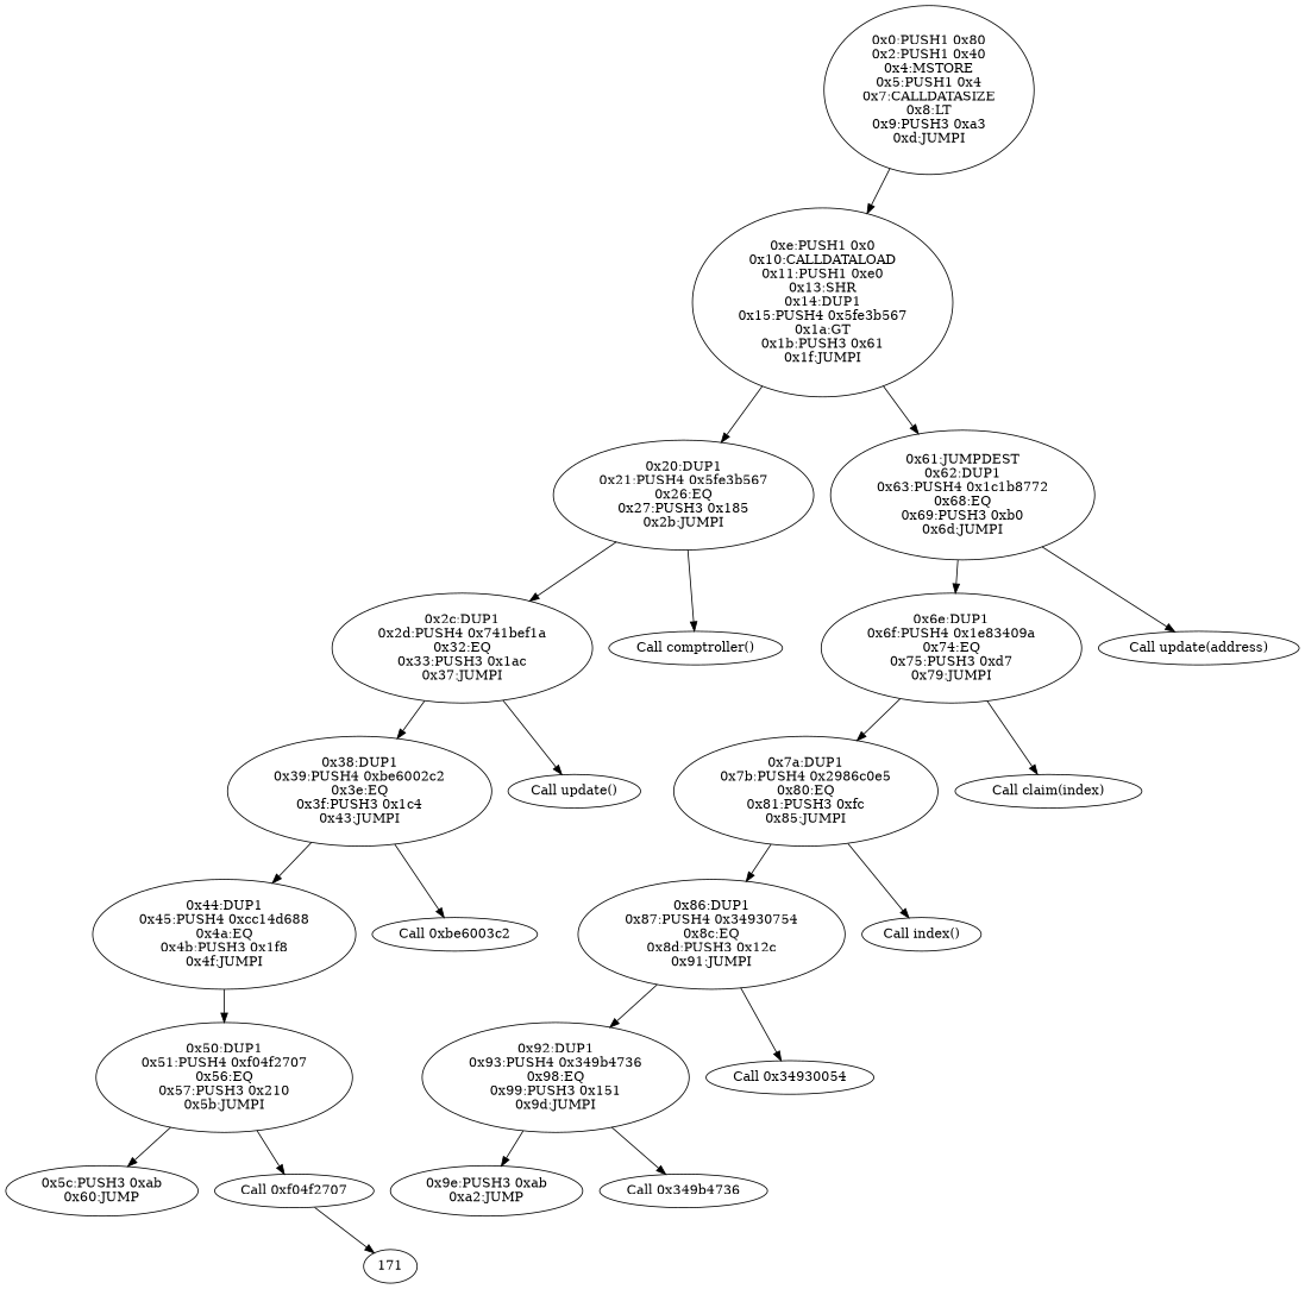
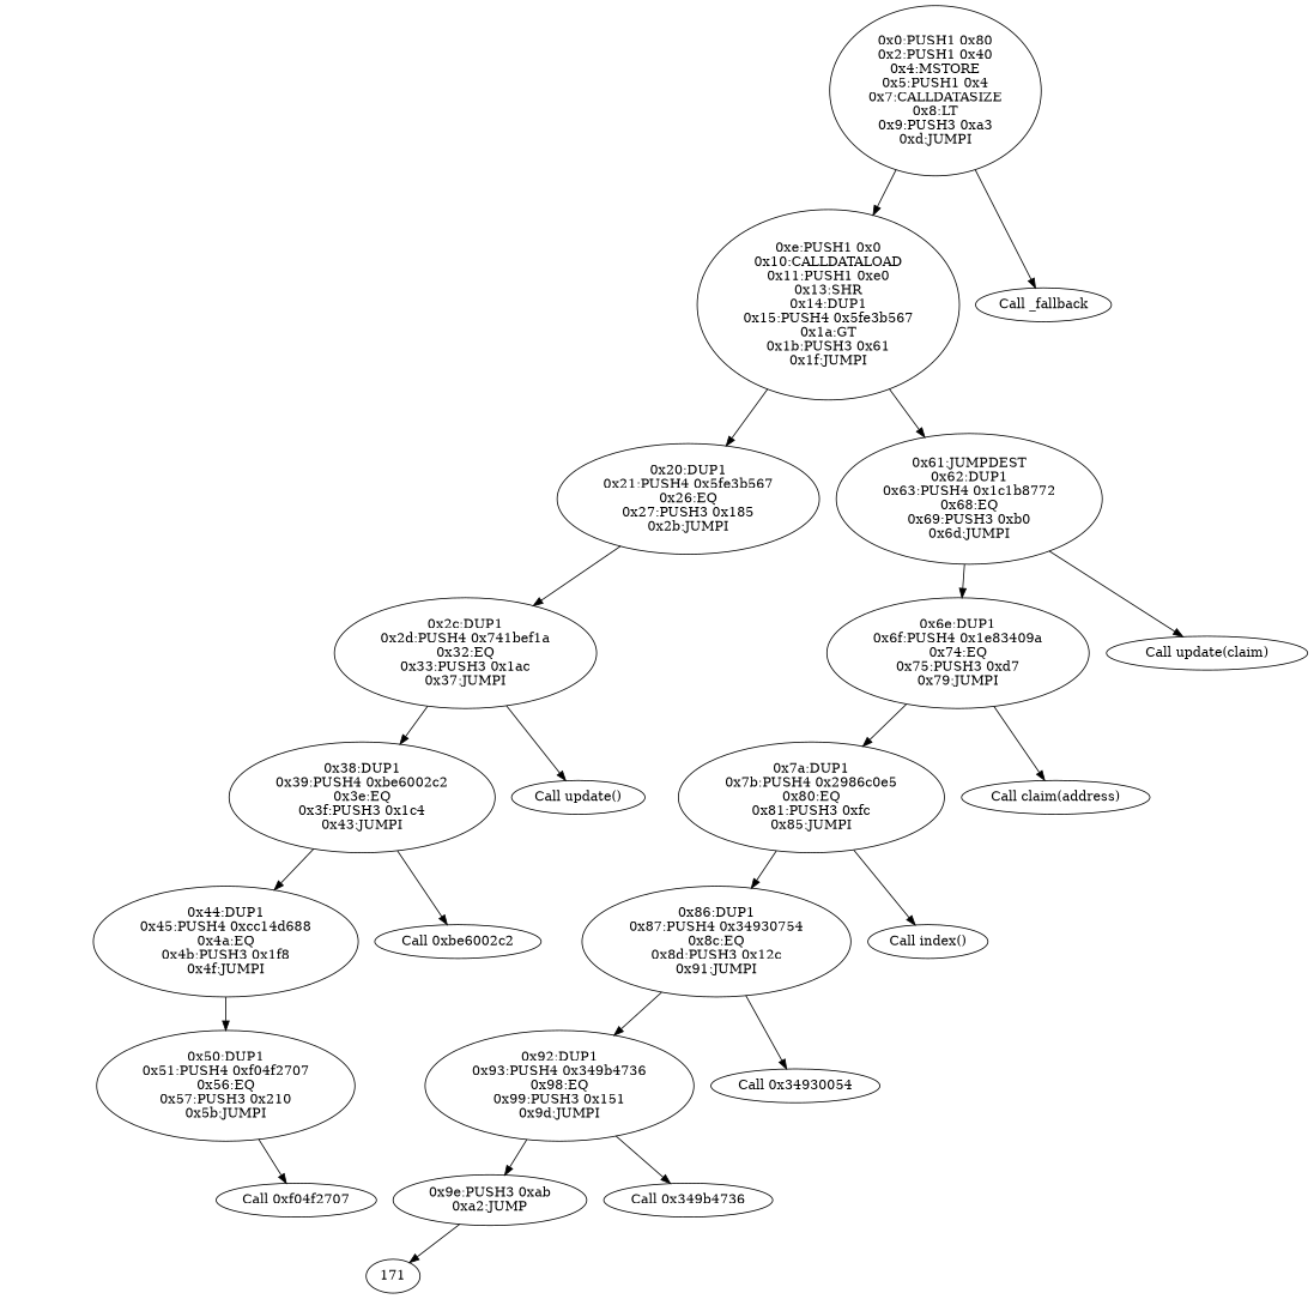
  digraph {
    n1 [label="0x0:PUSH1 0x80\n0x2:PUSH1 0x40\n0x4:MSTORE\n0x5:PUSH1 0x4\n0x7:CALLDATASIZE\n0x8:LT\n0x9:PUSH3 0xa3\n0xd:JUMPI"]
    n2 [label="0xe:PUSH1 0x0\n0x10:CALLDATALOAD\n0x11:PUSH1 0xe0\n0x13:SHR\n0x14:DUP1\n0x15:PUSH4 0x5fe3b567\n0x1a:GT\n0x1b:PUSH3 0x61\n0x1f:JUMPI"]
+   n3 [label="Call _fallback"]
    n4 [label="0x20:DUP1\n0x21:PUSH4 0x5fe3b567\n0x26:EQ\n0x27:PUSH3 0x185\n0x2b:JUMPI"]
    n5 [label="0x61:JUMPDEST\n0x62:DUP1\n0x63:PUSH4 0x1c1b8772\n0x68:EQ\n0x69:PUSH3 0xb0\n0x6d:JUMPI"]
    n6 [label="0x2c:DUP1\n0x2d:PUSH4 0x741bef1a\n0x32:EQ\n0x33:PUSH3 0x1ac\n0x37:JUMPI"]
-   n7 [label="Call comptroller()"]
    n8 [label="0x6e:DUP1\n0x6f:PUSH4 0x1e83409a\n0x74:EQ\n0x75:PUSH3 0xd7\n0x79:JUMPI"]
-   n9 [label="Call update(address)"]
+   n9 [label="Call update(claim)"]
    n10 [label="0x38:DUP1\n0x39:PUSH4 0xbe6002c2\n0x3e:EQ\n0x3f:PUSH3 0x1c4\n0x43:JUMPI"]
    n11 [label="Call update()"]
    n12 [label="0x7a:DUP1\n0x7b:PUSH4 0x2986c0e5\n0x80:EQ\n0x81:PUSH3 0xfc\n0x85:JUMPI"]
-   n13 [label="Call claim(index)"]
+   n13 [label="Call claim(address)"]
    n14 [label="0x44:DUP1\n0x45:PUSH4 0xcc14d688\n0x4a:EQ\n0x4b:PUSH3 0x1f8\n0x4f:JUMPI"]
-   n15 [label="Call 0xbe6003c2"]
+   n15 [label="Call 0xbe6002c2"]
    n16 [label="0x50:DUP1\n0x51:PUSH4 0xf04f2707\n0x56:EQ\n0x57:PUSH3 0x210\n0x5b:JUMPI"]
-   n17 [label="0x5c:PUSH3 0xab\n0x60:JUMP"]
    n18 [label="Call 0xf04f2707"]
    n19 [label="0x86:DUP1\n0x87:PUSH4 0x34930754\n0x8c:EQ\n0x8d:PUSH3 0x12c\n0x91:JUMPI"]
    n20 [label="Call index()"]
    n21 [label="0x92:DUP1\n0x93:PUSH4 0x349b4736\n0x98:EQ\n0x99:PUSH3 0x151\n0x9d:JUMPI"]
    n22 [label="Call 0x34930054"]
    n23 [label="0x9e:PUSH3 0xab\n0xa2:JUMP"]
    n24 [label="Call 0x349b4736"]
    171
    n1 -> n2
+   n1 -> n3
    n2 -> n4
    n2 -> n5
    n4 -> n6
-   n4 -> n7
    n5 -> n8
    n5 -> n9
    n6 -> n10
    n6 -> n11
    n8 -> n12
    n8 -> n13
    n10 -> n14
    n10 -> n15
    n12 -> n19
    n12 -> n20
    n14 -> n16
-   n16 -> n17
    n16 -> n18
    n19 -> n21
    n19 -> n22
    n21 -> n23
    n21 -> n24
-   n18 -> 171
+   n23 -> 171
  }
